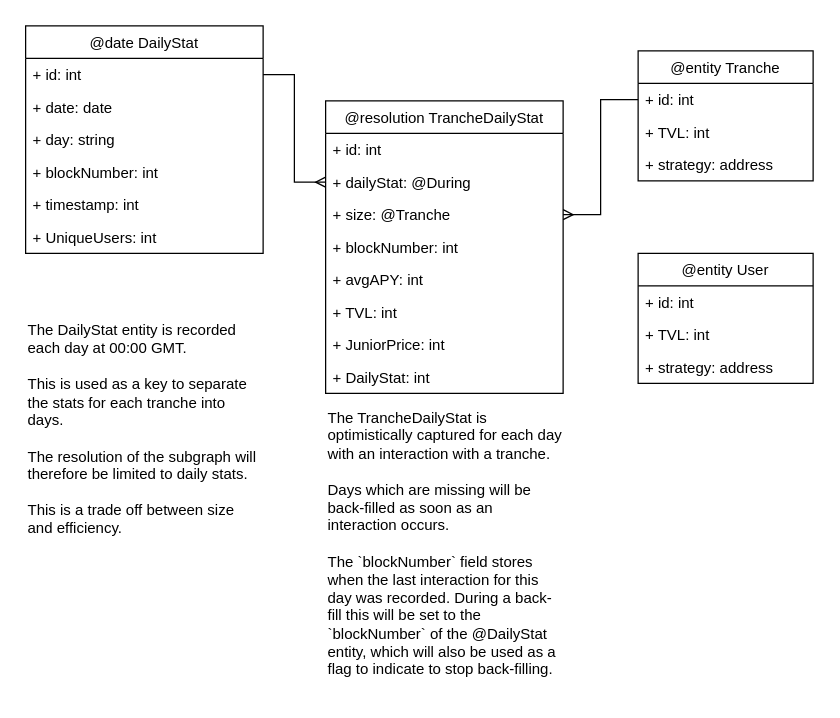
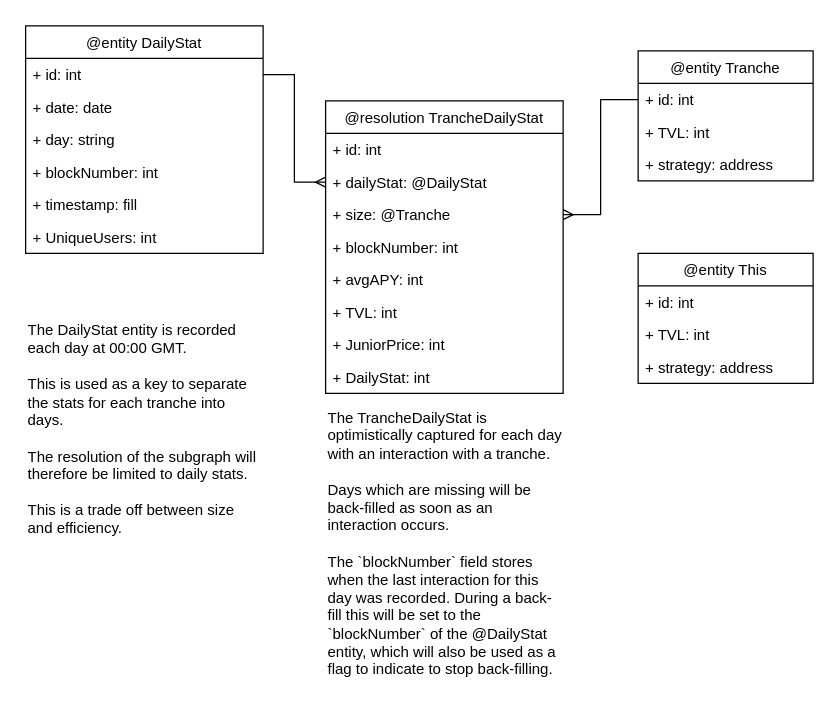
  <mxCell id="0" />
  <mxCell id="1" parent="0" />
  <mxCell id="2" style="edgeStyle=orthogonalEdgeStyle;rounded=0;orthogonalLoop=1;jettySize=auto;html=1;exitX=1;exitY=0.5;exitDx=0;exitDy=0;endArrow=ERmany;endFill=0;entryX=0;entryY=0.5;entryDx=0;entryDy=0;" edge="1" parent="1" source="6" target="14"><mxGeometry relative="1" as="geometry" /></mxCell>
  <mxCell id="3" style="edgeStyle=orthogonalEdgeStyle;rounded=0;orthogonalLoop=1;jettySize=auto;html=1;entryX=0;entryY=0.5;entryDx=0;entryDy=0;startArrow=ERmany;startFill=0;endArrow=none;endFill=0;exitX=1;exitY=0.5;exitDx=0;exitDy=0;" edge="1" parent="1" source="15" target="22"><mxGeometry relative="1" as="geometry" /></mxCell>
  <mxCell id="4" value="&lt;div&gt;The DailyStat entity is recorded each day at 00:00 GMT.&lt;/div&gt;&lt;div&gt;&lt;br&gt;&lt;/div&gt;&lt;div&gt;This is used as a key to separate the stats for each tranche into days.&lt;/div&gt;&lt;div&gt;&lt;br&gt;&lt;/div&gt;&lt;div&gt;The resolution of the subgraph will therefore be limited to daily stats.&lt;/div&gt;&lt;div&gt;&lt;br&gt;&lt;/div&gt;&lt;div&gt;This is a trade off between size and efficiency.&lt;br&gt;&lt;/div&gt;" style="text;html=1;strokeColor=none;fillColor=none;align=left;verticalAlign=top;whiteSpace=wrap;rounded=0;" vertex="1" parent="1"><mxGeometry x="20" y="250" width="190" height="190" as="geometry" /></mxCell>
- <mxCell id="5" value="@date DailyStat" style="swimlane;fontStyle=0;childLayout=stackLayout;horizontal=1;startSize=26;fillColor=none;horizontalStack=0;resizeParent=1;resizeParentMax=0;resizeLast=0;collapsible=1;marginBottom=0;" vertex="1" parent="1"><mxGeometry x="20" y="20" width="190" height="182" as="geometry" /></mxCell>
+ <mxCell id="5" value="@entity DailyStat" style="swimlane;fontStyle=0;childLayout=stackLayout;horizontal=1;startSize=26;fillColor=none;horizontalStack=0;resizeParent=1;resizeParentMax=0;resizeLast=0;collapsible=1;marginBottom=0;" vertex="1" parent="1"><mxGeometry x="20" y="20" width="190" height="182" as="geometry" /></mxCell>
  <mxCell id="6" value="+ id: int" style="text;strokeColor=none;fillColor=none;align=left;verticalAlign=top;spacingLeft=4;spacingRight=4;overflow=hidden;rotatable=0;points=[[0,0.5],[1,0.5]];portConstraint=eastwest;" vertex="1" parent="5"><mxGeometry y="26" width="190" height="26" as="geometry" /></mxCell>
  <mxCell id="7" value="+ date: date" style="text;strokeColor=none;fillColor=none;align=left;verticalAlign=top;spacingLeft=4;spacingRight=4;overflow=hidden;rotatable=0;points=[[0,0.5],[1,0.5]];portConstraint=eastwest;" vertex="1" parent="5"><mxGeometry y="52" width="190" height="26" as="geometry" /></mxCell>
  <mxCell id="8" value="+ day: string" style="text;strokeColor=none;fillColor=none;align=left;verticalAlign=top;spacingLeft=4;spacingRight=4;overflow=hidden;rotatable=0;points=[[0,0.5],[1,0.5]];portConstraint=eastwest;" vertex="1" parent="5"><mxGeometry y="78" width="190" height="26" as="geometry" /></mxCell>
  <mxCell id="9" value="+ blockNumber: int" style="text;strokeColor=none;fillColor=none;align=left;verticalAlign=top;spacingLeft=4;spacingRight=4;overflow=hidden;rotatable=0;points=[[0,0.5],[1,0.5]];portConstraint=eastwest;" vertex="1" parent="5"><mxGeometry y="104" width="190" height="26" as="geometry" /></mxCell>
- <mxCell id="10" value="+ timestamp: int" style="text;strokeColor=none;fillColor=none;align=left;verticalAlign=top;spacingLeft=4;spacingRight=4;overflow=hidden;rotatable=0;points=[[0,0.5],[1,0.5]];portConstraint=eastwest;" vertex="1" parent="5"><mxGeometry y="130" width="190" height="26" as="geometry" /></mxCell>
+ <mxCell id="10" value="+ timestamp: fill" style="text;strokeColor=none;fillColor=none;align=left;verticalAlign=top;spacingLeft=4;spacingRight=4;overflow=hidden;rotatable=0;points=[[0,0.5],[1,0.5]];portConstraint=eastwest;" vertex="1" parent="5"><mxGeometry y="130" width="190" height="26" as="geometry" /></mxCell>
  <mxCell id="11" value="+ UniqueUsers: int" style="text;strokeColor=none;fillColor=none;align=left;verticalAlign=top;spacingLeft=4;spacingRight=4;overflow=hidden;rotatable=0;points=[[0,0.5],[1,0.5]];portConstraint=eastwest;" vertex="1" parent="5"><mxGeometry y="156" width="190" height="26" as="geometry" /></mxCell>
  <mxCell id="12" value="@resolution TrancheDailyStat" style="swimlane;fontStyle=0;childLayout=stackLayout;horizontal=1;startSize=26;fillColor=none;horizontalStack=0;resizeParent=1;resizeParentMax=0;resizeLast=0;collapsible=1;marginBottom=0;" vertex="1" parent="1"><mxGeometry x="260" y="80" width="190" height="234" as="geometry" /></mxCell>
  <mxCell id="13" value="+ id: int" style="text;strokeColor=none;fillColor=none;align=left;verticalAlign=top;spacingLeft=4;spacingRight=4;overflow=hidden;rotatable=0;points=[[0,0.5],[1,0.5]];portConstraint=eastwest;" vertex="1" parent="12"><mxGeometry y="26" width="190" height="26" as="geometry" /></mxCell>
- <mxCell id="14" value="+ dailyStat: @During" style="text;strokeColor=none;fillColor=none;align=left;verticalAlign=top;spacingLeft=4;spacingRight=4;overflow=hidden;rotatable=0;points=[[0,0.5],[1,0.5]];portConstraint=eastwest;" vertex="1" parent="12"><mxGeometry y="52" width="190" height="26" as="geometry" /></mxCell>
+ <mxCell id="14" value="+ dailyStat: @DailyStat" style="text;strokeColor=none;fillColor=none;align=left;verticalAlign=top;spacingLeft=4;spacingRight=4;overflow=hidden;rotatable=0;points=[[0,0.5],[1,0.5]];portConstraint=eastwest;" vertex="1" parent="12"><mxGeometry y="52" width="190" height="26" as="geometry" /></mxCell>
  <mxCell id="15" value="+ size: @Tranche" style="text;strokeColor=none;fillColor=none;align=left;verticalAlign=top;spacingLeft=4;spacingRight=4;overflow=hidden;rotatable=0;points=[[0,0.5],[1,0.5]];portConstraint=eastwest;" vertex="1" parent="12"><mxGeometry y="78" width="190" height="26" as="geometry" /></mxCell>
  <mxCell id="16" value="+ blockNumber: int" style="text;strokeColor=none;fillColor=none;align=left;verticalAlign=top;spacingLeft=4;spacingRight=4;overflow=hidden;rotatable=0;points=[[0,0.5],[1,0.5]];portConstraint=eastwest;" vertex="1" parent="12"><mxGeometry y="104" width="190" height="26" as="geometry" /></mxCell>
  <mxCell id="17" value="+ avgAPY: int" style="text;strokeColor=none;fillColor=none;align=left;verticalAlign=top;spacingLeft=4;spacingRight=4;overflow=hidden;rotatable=0;points=[[0,0.5],[1,0.5]];portConstraint=eastwest;" vertex="1" parent="12"><mxGeometry y="130" width="190" height="26" as="geometry" /></mxCell>
  <mxCell id="18" value="+ TVL: int" style="text;strokeColor=none;fillColor=none;align=left;verticalAlign=top;spacingLeft=4;spacingRight=4;overflow=hidden;rotatable=0;points=[[0,0.5],[1,0.5]];portConstraint=eastwest;" vertex="1" parent="12"><mxGeometry y="156" width="190" height="26" as="geometry" /></mxCell>
  <mxCell id="19" value="+ JuniorPrice: int&#10;&#10;" style="text;strokeColor=none;fillColor=none;align=left;verticalAlign=top;spacingLeft=4;spacingRight=4;overflow=hidden;rotatable=0;points=[[0,0.5],[1,0.5]];portConstraint=eastwest;" vertex="1" parent="12"><mxGeometry y="182" width="190" height="26" as="geometry" /></mxCell>
  <mxCell id="20" value="+ DailyStat: int&#10;&#10;" style="text;strokeColor=none;fillColor=none;align=left;verticalAlign=top;spacingLeft=4;spacingRight=4;overflow=hidden;rotatable=0;points=[[0,0.5],[1,0.5]];portConstraint=eastwest;" vertex="1" parent="12"><mxGeometry y="208" width="190" height="26" as="geometry" /></mxCell>
  <mxCell id="21" value="@entity Tranche" style="swimlane;fontStyle=0;childLayout=stackLayout;horizontal=1;startSize=26;fillColor=none;horizontalStack=0;resizeParent=1;resizeParentMax=0;resizeLast=0;collapsible=1;marginBottom=0;" vertex="1" parent="1"><mxGeometry x="510" y="40" width="140" height="104" as="geometry" /></mxCell>
  <mxCell id="22" value="+ id: int" style="text;strokeColor=none;fillColor=none;align=left;verticalAlign=top;spacingLeft=4;spacingRight=4;overflow=hidden;rotatable=0;points=[[0,0.5],[1,0.5]];portConstraint=eastwest;" vertex="1" parent="21"><mxGeometry y="26" width="140" height="26" as="geometry" /></mxCell>
  <mxCell id="23" value="+ TVL: int" style="text;strokeColor=none;fillColor=none;align=left;verticalAlign=top;spacingLeft=4;spacingRight=4;overflow=hidden;rotatable=0;points=[[0,0.5],[1,0.5]];portConstraint=eastwest;" vertex="1" parent="21"><mxGeometry y="52" width="140" height="26" as="geometry" /></mxCell>
  <mxCell id="24" value="+ strategy: address" style="text;strokeColor=none;fillColor=none;align=left;verticalAlign=top;spacingLeft=4;spacingRight=4;overflow=hidden;rotatable=0;points=[[0,0.5],[1,0.5]];portConstraint=eastwest;" vertex="1" parent="21"><mxGeometry y="78" width="140" height="26" as="geometry" /></mxCell>
  <mxCell id="25" value="&lt;div&gt;The TrancheDailyStat is optimistically captured for each day with an interaction with a tranche.&lt;/div&gt;&lt;div&gt;&lt;br&gt;&lt;/div&gt;&lt;div&gt;Days which are missing will be back-filled as soon as an interaction occurs.&lt;/div&gt;&lt;div&gt;&lt;br&gt;&lt;/div&gt;&lt;div&gt;The `blockNumber` field stores when the last interaction for this day was recorded. During a back-fill this will be set to the `blockNumber` of the @DailyStat entity, which will also be used as a flag to indicate to stop back-filling.&lt;br&gt;&lt;/div&gt;&lt;div&gt;&lt;br&gt;&lt;/div&gt;&lt;div&gt;&lt;br&gt;&lt;/div&gt;" style="text;html=1;strokeColor=none;fillColor=none;align=left;verticalAlign=top;whiteSpace=wrap;rounded=0;" vertex="1" parent="1"><mxGeometry x="260" y="320" width="190" height="230" as="geometry" /></mxCell>
- <mxCell id="26" value="@entity User" style="swimlane;fontStyle=0;childLayout=stackLayout;horizontal=1;startSize=26;fillColor=none;horizontalStack=0;resizeParent=1;resizeParentMax=0;resizeLast=0;collapsible=1;marginBottom=0;" vertex="1" parent="1"><mxGeometry x="510" y="202" width="140" height="104" as="geometry" /></mxCell>
+ <mxCell id="26" value="@entity This" style="swimlane;fontStyle=0;childLayout=stackLayout;horizontal=1;startSize=26;fillColor=none;horizontalStack=0;resizeParent=1;resizeParentMax=0;resizeLast=0;collapsible=1;marginBottom=0;" vertex="1" parent="1"><mxGeometry x="510" y="202" width="140" height="104" as="geometry" /></mxCell>
  <mxCell id="27" value="+ id: int" style="text;strokeColor=none;fillColor=none;align=left;verticalAlign=top;spacingLeft=4;spacingRight=4;overflow=hidden;rotatable=0;points=[[0,0.5],[1,0.5]];portConstraint=eastwest;" vertex="1" parent="26"><mxGeometry y="26" width="140" height="26" as="geometry" /></mxCell>
  <mxCell id="28" value="+ TVL: int" style="text;strokeColor=none;fillColor=none;align=left;verticalAlign=top;spacingLeft=4;spacingRight=4;overflow=hidden;rotatable=0;points=[[0,0.5],[1,0.5]];portConstraint=eastwest;" vertex="1" parent="26"><mxGeometry y="52" width="140" height="26" as="geometry" /></mxCell>
  <mxCell id="29" value="+ strategy: address" style="text;strokeColor=none;fillColor=none;align=left;verticalAlign=top;spacingLeft=4;spacingRight=4;overflow=hidden;rotatable=0;points=[[0,0.5],[1,0.5]];portConstraint=eastwest;" vertex="1" parent="26"><mxGeometry y="78" width="140" height="26" as="geometry" /></mxCell>
